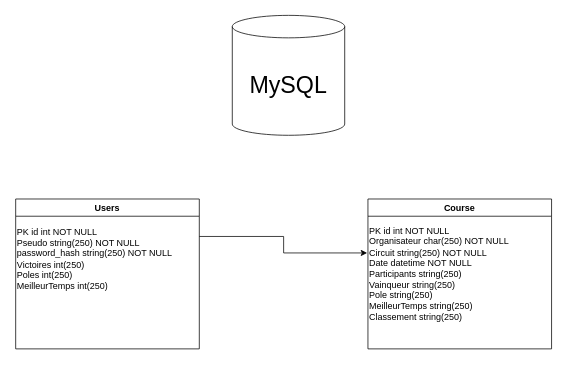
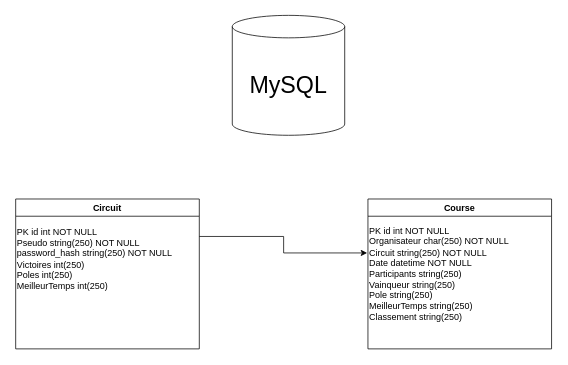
  <mxCell id="0" />
  <mxCell id="1" parent="0" />
  <mxCell id="2" value="&lt;font style=&quot;font-size: 31px;&quot;&gt;MySQL&lt;/font&gt;" style="shape=cylinder3;whiteSpace=wrap;html=1;boundedLbl=1;backgroundOutline=1;size=15;" vertex="1" parent="1"><mxGeometry x="309" y="20" width="150" height="160" as="geometry" /></mxCell>
- <mxCell id="3" value="Users" style="swimlane;" vertex="1" parent="1"><mxGeometry x="20" y="265" width="245" height="200" as="geometry" /></mxCell>
+ <mxCell id="3" value="Circuit" style="swimlane;" vertex="1" parent="1"><mxGeometry x="20" y="265" width="245" height="200" as="geometry" /></mxCell>
  <mxCell id="4" value="PK id int NOT NULL&lt;br&gt;&lt;div style=&quot;&quot;&gt;Pseudo string(250) NOT NULL&lt;/div&gt;&lt;div style=&quot;&quot;&gt;password_hash string(250) NOT NULL&lt;/div&gt;&lt;div style=&quot;&quot;&gt;Victoires int(250)&lt;/div&gt;&lt;div style=&quot;&quot;&gt;Poles int(250)&lt;/div&gt;&lt;div style=&quot;&quot;&gt;MeilleurTemps int(250)&lt;/div&gt;" style="text;html=1;align=left;verticalAlign=middle;resizable=0;points=[];autosize=1;strokeColor=none;fillColor=none;" vertex="1" parent="3"><mxGeometry y="30" width="230" height="100" as="geometry" /></mxCell>
  <mxCell id="5" value="Course" style="swimlane;" vertex="1" parent="1"><mxGeometry x="490" y="265" width="245" height="200" as="geometry" /></mxCell>
  <mxCell id="6" value="PK id int NOT NULL&lt;br&gt;&lt;div style=&quot;&quot;&gt;Organisateur char(250) NOT NULL&lt;/div&gt;&lt;div style=&quot;&quot;&gt;&lt;span style=&quot;background-color: initial;&quot;&gt;Circuit string(250) NOT NULL&lt;/span&gt;&lt;br&gt;&lt;/div&gt;&lt;div style=&quot;&quot;&gt;Date datetime NOT NULL&lt;/div&gt;&lt;div style=&quot;&quot;&gt;Participants string(250)&lt;/div&gt;&lt;div style=&quot;&quot;&gt;Vainqueur string(250)&lt;/div&gt;&lt;div style=&quot;&quot;&gt;Pole string(250)&lt;/div&gt;&lt;div style=&quot;&quot;&gt;MeilleurTemps string(250)&lt;/div&gt;&lt;div style=&quot;&quot;&gt;Classement string(250)&lt;/div&gt;" style="text;html=1;align=left;verticalAlign=middle;resizable=0;points=[];autosize=1;strokeColor=none;fillColor=none;" vertex="1" parent="5"><mxGeometry y="30" width="210" height="140" as="geometry" /></mxCell>
  <mxCell id="7" style="edgeStyle=orthogonalEdgeStyle;rounded=0;orthogonalLoop=1;jettySize=auto;html=1;exitX=1;exitY=0.25;exitDx=0;exitDy=0;entryX=-0.005;entryY=0.3;entryDx=0;entryDy=0;entryPerimeter=0;" edge="1" parent="1" source="3" target="6"><mxGeometry relative="1" as="geometry" /></mxCell>
